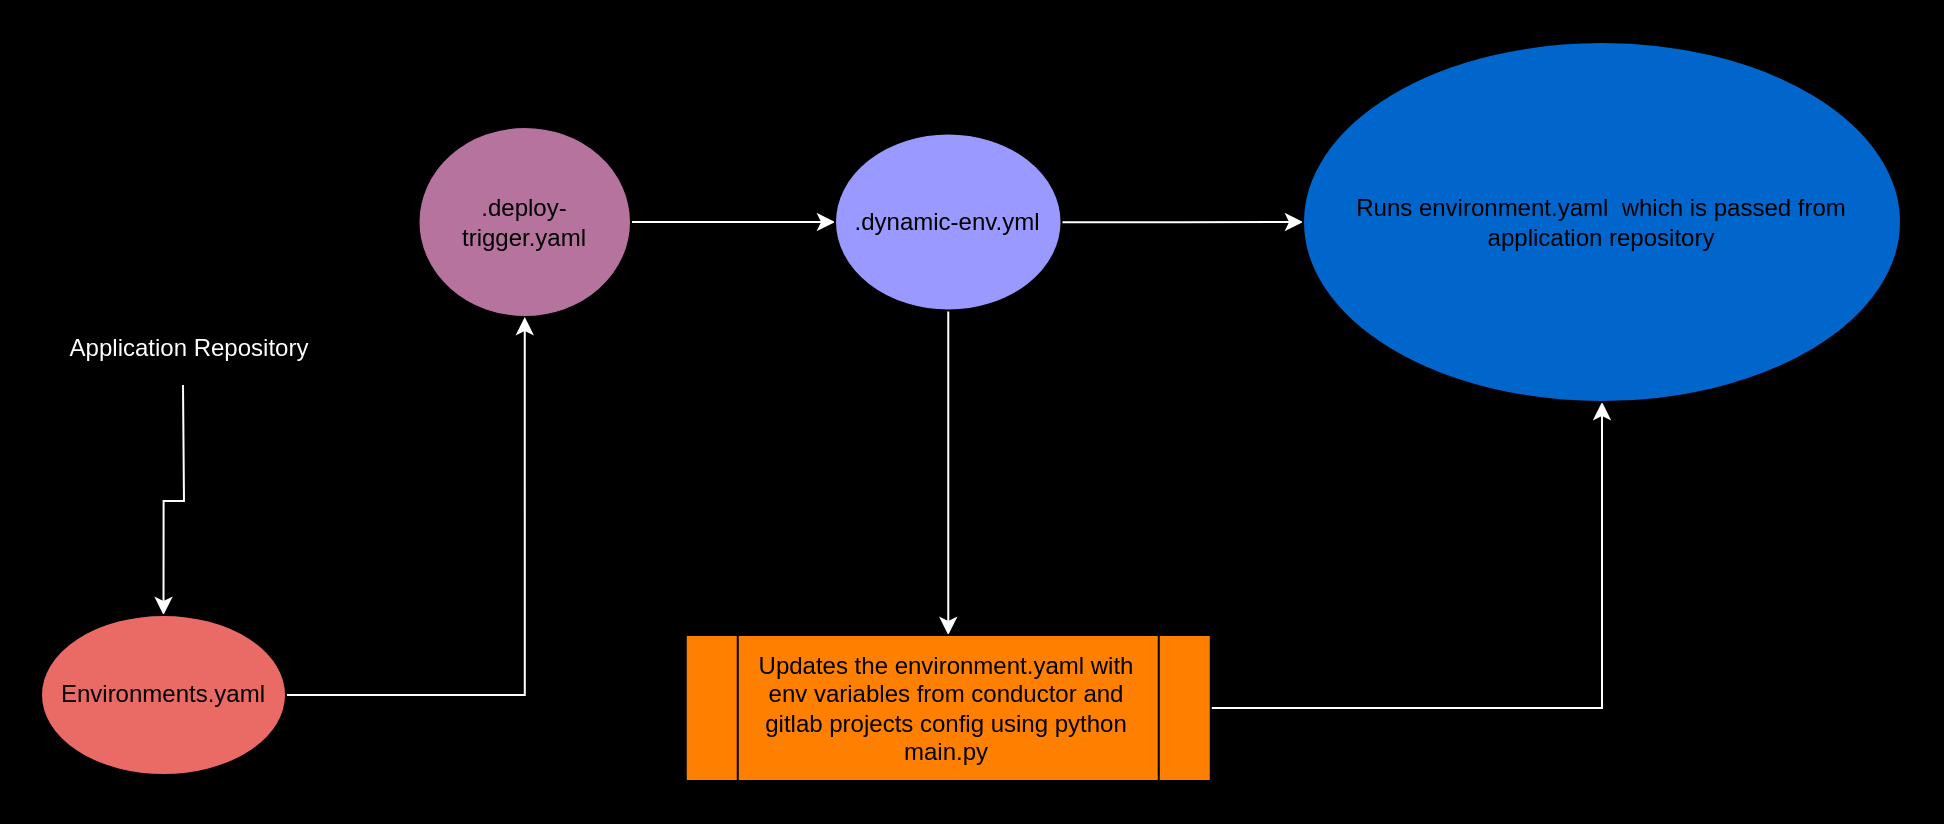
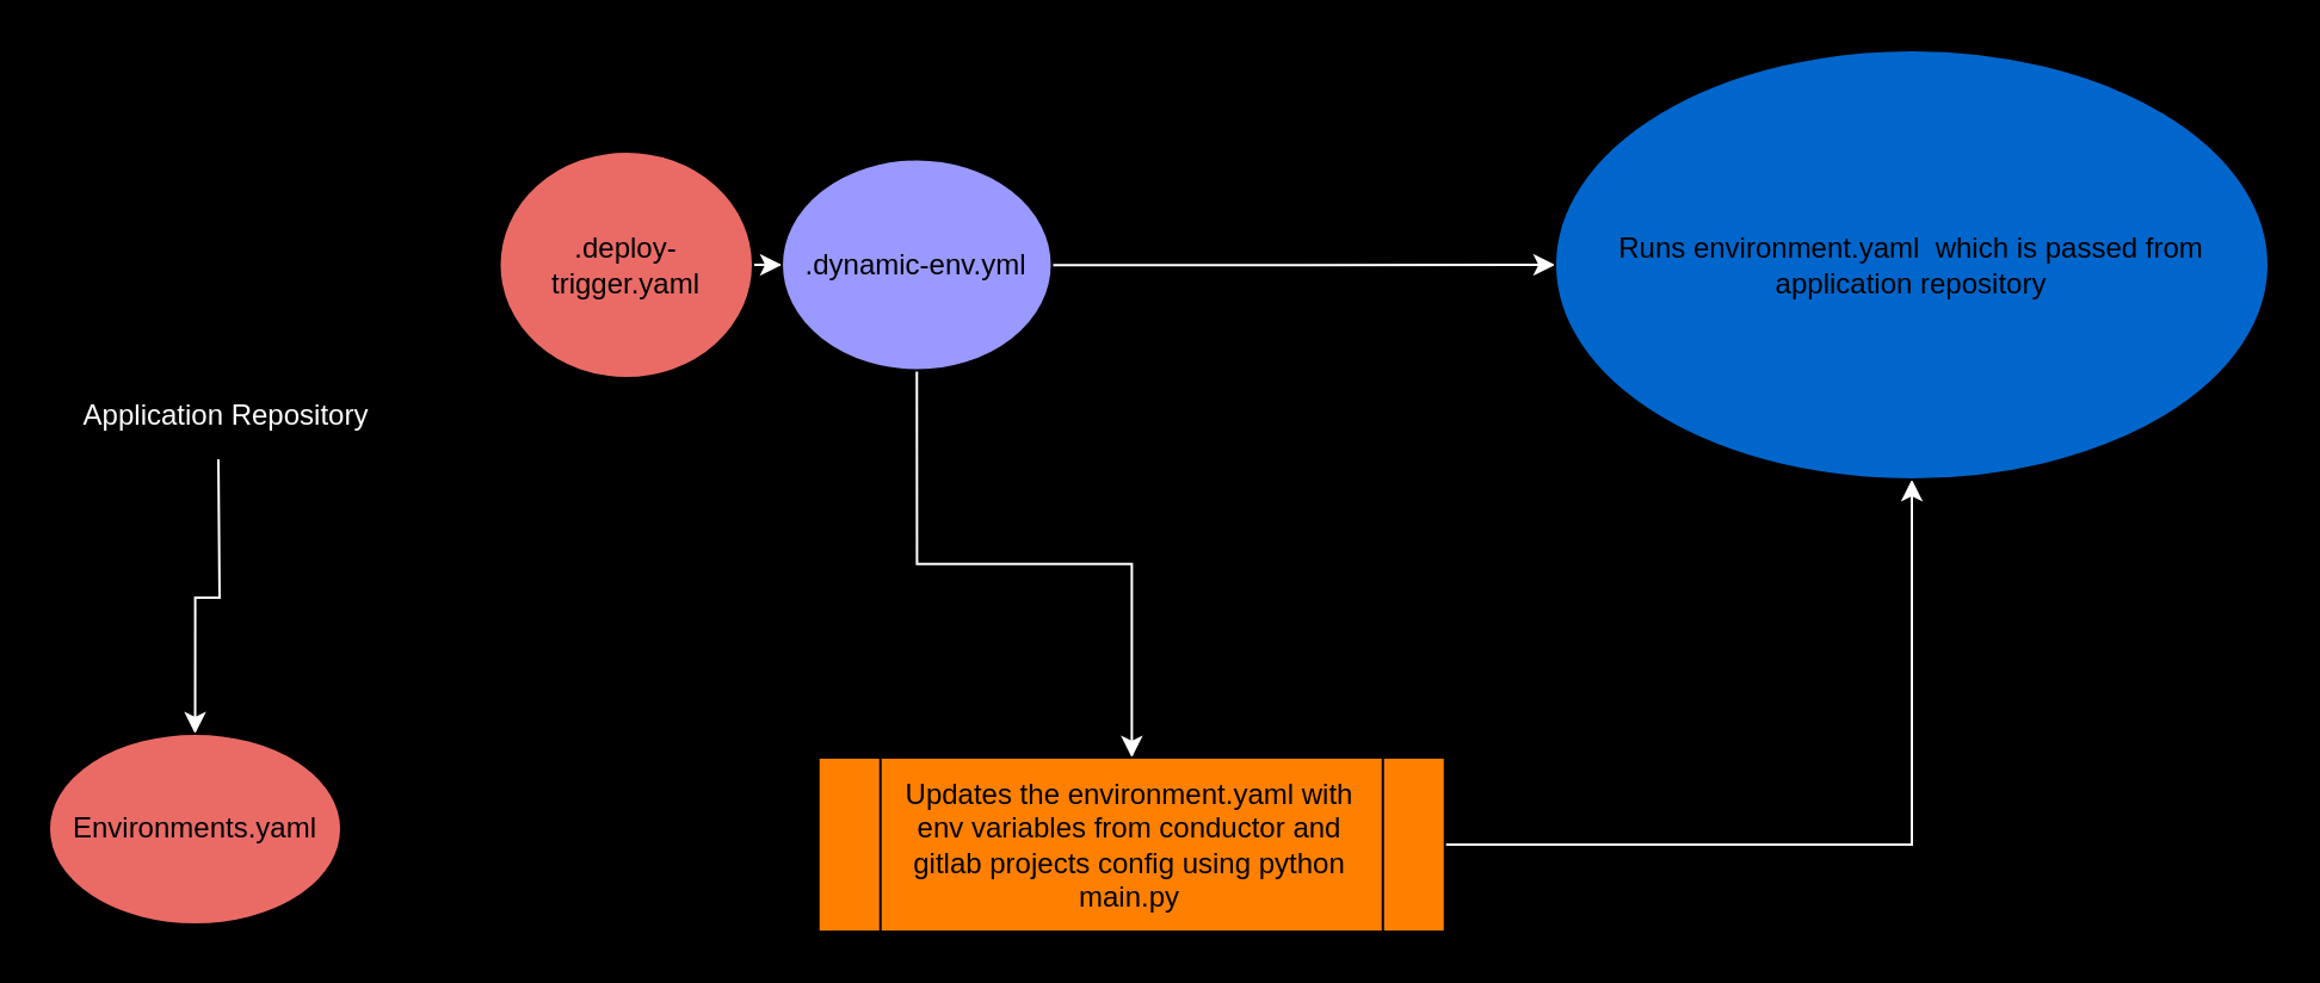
  <mxCell id="0" />
  <mxCell id="1" parent="0" />
  <mxCell id="2" style="edgeStyle=orthogonalEdgeStyle;rounded=0;orthogonalLoop=1;jettySize=auto;html=1;entryX=0;entryY=0.5;entryDx=0;entryDy=0;strokeColor=#FFFFFF;" parent="1" source="3" target="8" edge="1"><mxGeometry relative="1" as="geometry" /></mxCell>
- <mxCell id="3" value=".deploy-trigger.yaml" style="ellipse;whiteSpace=wrap;html=1;fillColor=#B5739D;" parent="1" vertex="1"><mxGeometry x="208.75" y="63" width="106.25" height="95" as="geometry" /></mxCell>
+ <mxCell id="3" value=".deploy-trigger.yaml" style="ellipse;whiteSpace=wrap;html=1;fillColor=#ea6b66;" parent="1" vertex="1"><mxGeometry x="208.75" y="63" width="106.25" height="95" as="geometry" /></mxCell>
  <mxCell id="4" value="" style="edgeStyle=orthogonalEdgeStyle;rounded=0;orthogonalLoop=1;jettySize=auto;html=1;strokeColor=#FFFFFF;" parent="1" target="10" edge="1"><mxGeometry relative="1" as="geometry"><mxPoint x="91" y="192" as="sourcePoint" /></mxGeometry></mxCell>
  <mxCell id="5" value="&lt;span style=&quot;background-color: rgb(0, 0, 0);&quot;&gt;&lt;font color=&quot;#ffffff&quot;&gt;Application Repository&lt;/font&gt;&lt;/span&gt;" style="text;html=1;align=center;verticalAlign=middle;resizable=0;points=[];autosize=1;strokeColor=none;fillColor=none;" parent="1" vertex="1"><mxGeometry x="25" y="161" width="137" height="26" as="geometry" /></mxCell>
  <mxCell id="6" value="" style="edgeStyle=orthogonalEdgeStyle;rounded=0;orthogonalLoop=1;jettySize=auto;html=1;strokeColor=#FFFFFF;" parent="1" source="8" target="12" edge="1"><mxGeometry relative="1" as="geometry" /></mxCell>
  <mxCell id="7" value="" style="edgeStyle=orthogonalEdgeStyle;rounded=0;orthogonalLoop=1;jettySize=auto;html=1;strokeColor=#FFFFFF;" parent="1" source="8" target="13" edge="1"><mxGeometry relative="1" as="geometry" /></mxCell>
- <mxCell id="8" value=".dynamic-env.yml" style="ellipse;whiteSpace=wrap;html=1;fillColor=#9999FF;" parent="1" vertex="1"><mxGeometry x="417" y="66.25" width="113.25" height="88.5" as="geometry" /></mxCell>
- <mxCell id="9" style="edgeStyle=orthogonalEdgeStyle;rounded=0;orthogonalLoop=1;jettySize=auto;html=1;entryX=0.5;entryY=1;entryDx=0;entryDy=0;strokeColor=#FFFFFF;" parent="1" source="10" target="3" edge="1"><mxGeometry relative="1" as="geometry" /></mxCell>
+ <mxCell id="8" value=".dynamic-env.yml" style="ellipse;whiteSpace=wrap;html=1;fillColor=#9999FF;" parent="1" vertex="1"><mxGeometry x="327" y="66.25" width="113.25" height="88.5" as="geometry" /></mxCell>
  <mxCell id="10" value="Environments.yaml&lt;br&gt;" style="ellipse;whiteSpace=wrap;html=1;fillColor=#EA6B66;" parent="1" vertex="1"><mxGeometry x="20" y="307" width="122.5" height="80" as="geometry" /></mxCell>
  <mxCell id="11" style="edgeStyle=orthogonalEdgeStyle;rounded=0;orthogonalLoop=1;jettySize=auto;html=1;entryX=0.5;entryY=1;entryDx=0;entryDy=0;strokeColor=#FFFFFF;" parent="1" source="12" target="13" edge="1"><mxGeometry relative="1" as="geometry"><mxPoint x="664.95" y="114.2" as="targetPoint" /></mxGeometry></mxCell>
  <mxCell id="12" value="Updates the environment.yaml with env variables from conductor and gitlab projects config using python main.py" style="shape=process;whiteSpace=wrap;html=1;backgroundOutline=1;fillColor=#FF8000;" parent="1" vertex="1"><mxGeometry x="342.38" y="317" width="262.5" height="73" as="geometry" /></mxCell>
  <mxCell id="13" value="Runs environment.yaml&amp;nbsp; which is passed from application repository" style="ellipse;whiteSpace=wrap;html=1;fillColor=#0066CC;" parent="1" vertex="1"><mxGeometry x="651" y="20.5" width="299" height="180" as="geometry" /></mxCell>
